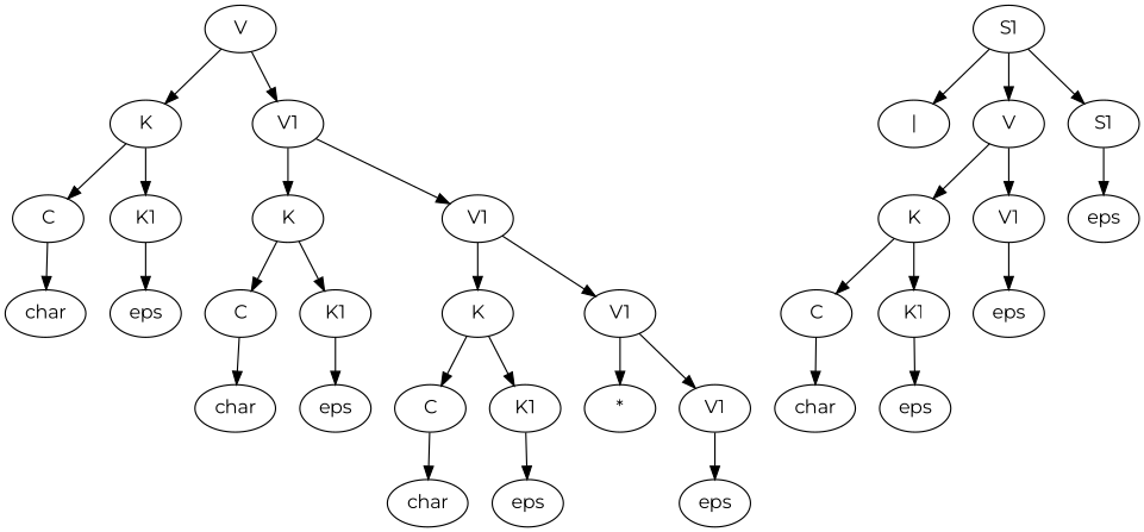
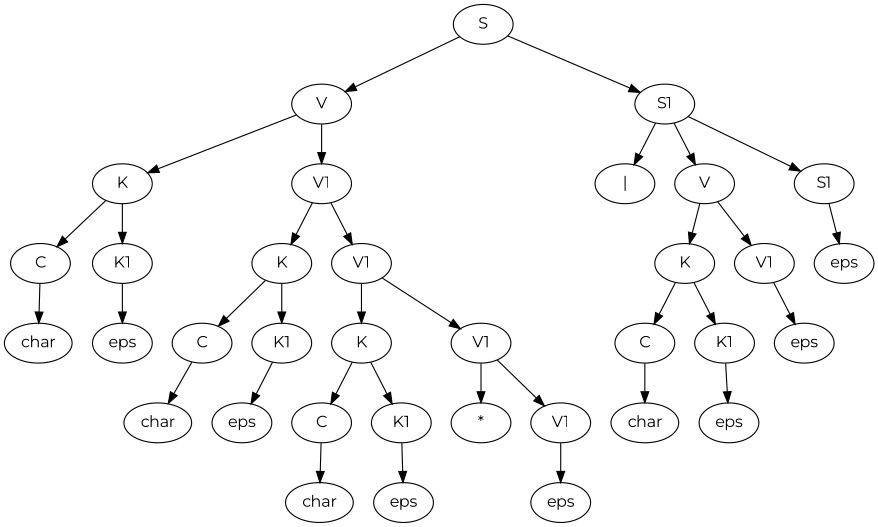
  digraph {
    fontname=Montserrat
    node [fontname=Montserrat]
    edge [fontname=Montserrat]
+   n1 [label=S]
    n2 [label=V]
    n3 [label=S1]
    n4 [label=K]
    n5 [label=V1]
    n6 [label=C]
    n7 [label=K1]
    n8 [label=char]
    n9 [label=eps]
    n10 [label=K]
    n11 [label=V1]
    n12 [label=C]
    n13 [label=K1]
    n14 [label=char]
    n15 [label=eps]
    n16 [label=K]
    n17 [label=V1]
    n18 [label=C]
    n19 [label=K1]
    n20 [label=char]
    n21 [label=eps]
    n22 [label="*"]
    n23 [label=V1]
    n24 [label=eps]
    n25 [label="|"]
    n26 [label=V]
    n27 [label=S1]
    n28 [label=K]
    n29 [label=V1]
    n30 [label=C]
    n31 [label=K1]
    n32 [label=char]
    n33 [label=eps]
    n34 [label=eps]
    n35 [label=eps]
+   n1 -> n2
+   n1 -> n3
    n2 -> n4
    n2 -> n5
    n3 -> n25
    n3 -> n26
    n3 -> n27
    n4 -> n6
    n4 -> n7
    n5 -> n10
    n5 -> n11
    n6 -> n8
    n7 -> n9
    n10 -> n12
    n10 -> n13
    n11 -> n16
    n11 -> n17
    n12 -> n14
    n13 -> n15
    n16 -> n18
    n16 -> n19
    n17 -> n22
    n17 -> n23
    n18 -> n20
    n19 -> n21
    n23 -> n24
    n26 -> n28
    n26 -> n29
    n27 -> n35
    n28 -> n30
    n28 -> n31
    n29 -> n34
    n30 -> n32
    n31 -> n33
  }
